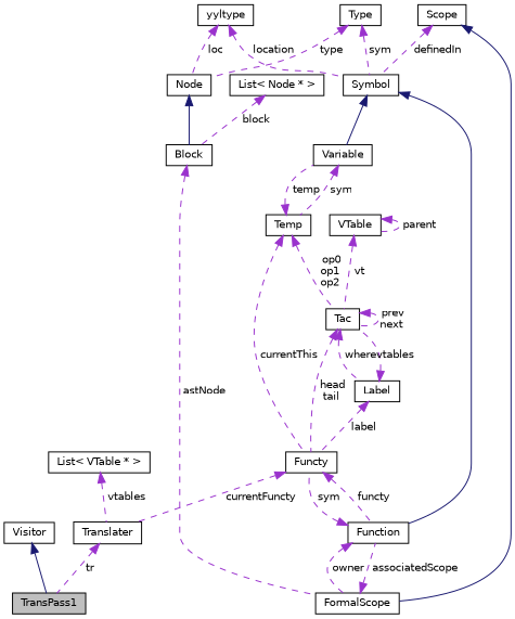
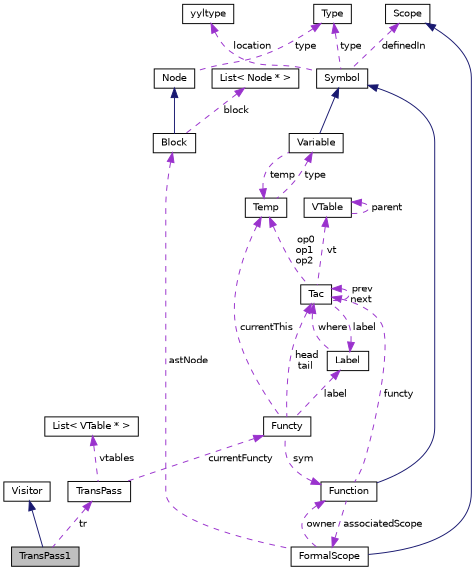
  digraph {
    node [color=black fillcolor=white fontname=Helvetica fontsize=10 shape=record style=filled]
    edge [color=darkorchid3 dir=back fontname=Helvetica fontsize=10 labelfontname=Helvetica labelfontsize=10 style=dashed]
    n1 [fillcolor=grey75 fontcolor=black height=0.2 label=TransPass1 width=0.4]
    n2 [height=0.2 label=Visitor width=0.4]
-   n3 [height=0.2 label=Translater width=0.4]
+   n3 [height=0.2 label=TransPass width=0.4]
    n4 [height=0.2 label=Functy width=0.4]
    n5 [height=0.2 label=Function width=0.4]
    n6 [height=0.2 label=FormalScope width=0.4]
    n7 [height=0.2 label=Tac width=0.4]
    n8 [height=0.2 label=Label width=0.4]
    n9 [height=0.2 label=Temp width=0.4]
    n10 [height=0.2 label=Variable width=0.4]
    n11 [height=0.2 label=Symbol width=0.4]
    n12 [height=0.2 label=yyltype width=0.4]
    n13 [height=0.2 label="Node" width=0.4]
    n14 [height=0.2 label=Block width=0.4]
    n15 [height=0.2 label=Type width=0.4]
    n16 [height=0.2 label=Scope width=0.4]
    n17 [height=0.2 label=VTable width=0.4]
    n18 [height=0.2 label="List\< Node * \>" width=0.4]
    n19 [height=0.2 label="List\< VTable * \>" width=0.4]
    n2 -> n1 [color=midnightblue style=solid]
    n3 -> n1 [label=" tr"]
    n4 -> n3 [label=" currentFuncty"]
-   n4 -> n5 [label=" functy"]
+   n7 -> n5 [label=" functy"]
    n5 -> n4 [label=" sym"]
    n5 -> n6 [label=" owner"]
    n6 -> n5 [label=" associatedScope"]
    n7 -> n4 [label=" head\ntail"]
    n7 -> n7 [label=" prev\nnext"]
    n7 -> n8 [label=" where"]
    n8 -> n4 [label=" label"]
-   n8 -> n7 [label=" vtables"]
+   n8 -> n7 [label=" label"]
    n9 -> n4 [label=" currentThis"]
    n9 -> n7 [label=" op0\nop1\nop2"]
    n9 -> n10 [label=" temp"]
-   n10 -> n9 [label=" sym"]
+   n10 -> n9 [label=" type"]
    n11 -> n5 [color=midnightblue style=solid]
    n11 -> n10 [color=midnightblue style=solid]
    n12 -> n11 [label=" location"]
-   n12 -> n13 [label=" loc"]
    n13 -> n14 [color=midnightblue style=solid]
    n14 -> n6 [label=" astNode"]
-   n15 -> n11 [label=" sym"]
+   n15 -> n11 [label=" type"]
    n15 -> n13 [label=" type"]
    n16 -> n6 [color=midnightblue style=solid]
    n16 -> n11 [label=" definedIn"]
    n17 -> n7 [label=" vt"]
    n17 -> n17 [label=" parent"]
    n18 -> n14 [label=" block"]
    n19 -> n3 [label=" vtables"]
  }
